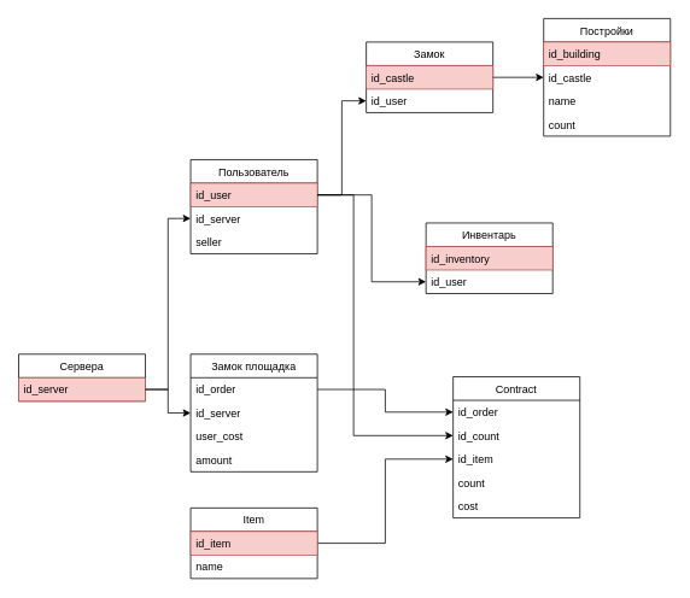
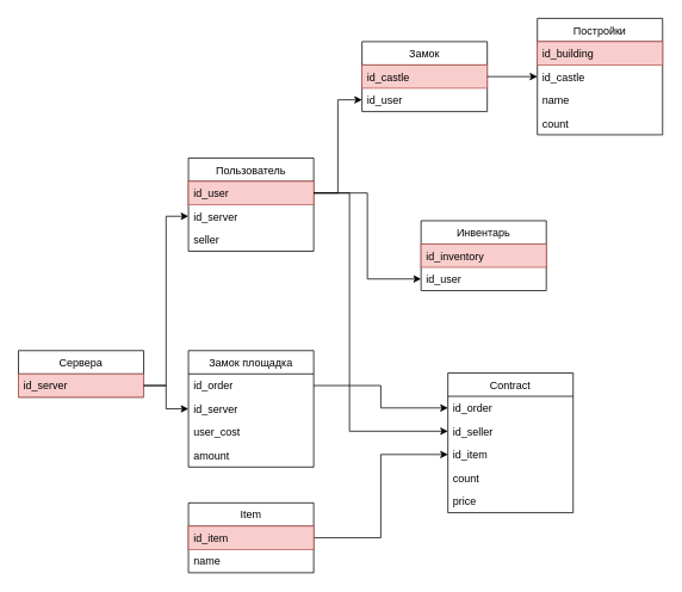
  <mxCell id="0" />
  <mxCell id="1" parent="0" />
  <mxCell id="2" value="Сервера" style="swimlane;fontStyle=0;childLayout=stackLayout;horizontal=1;startSize=26;fillColor=none;horizontalStack=0;resizeParent=1;resizeParentMax=0;resizeLast=0;collapsible=1;marginBottom=0;" parent="1" vertex="1"><mxGeometry x="20" y="391" width="140" height="52" as="geometry" /></mxCell>
  <mxCell id="3" value="id_server" style="text;strokeColor=#b85450;fillColor=#f8cecc;align=left;verticalAlign=top;spacingLeft=4;spacingRight=4;overflow=hidden;rotatable=0;points=[[0,0.5],[1,0.5]];portConstraint=eastwest;" parent="2" vertex="1"><mxGeometry y="26" width="140" height="26" as="geometry" /></mxCell>
  <mxCell id="4" value="Пользователь" style="swimlane;fontStyle=0;childLayout=stackLayout;horizontal=1;startSize=26;fillColor=none;horizontalStack=0;resizeParent=1;resizeParentMax=0;resizeLast=0;collapsible=1;marginBottom=0;" parent="1" vertex="1"><mxGeometry x="210" y="176" width="140" height="104" as="geometry" /></mxCell>
  <mxCell id="5" value="id_user" style="text;strokeColor=#b85450;fillColor=#f8cecc;align=left;verticalAlign=top;spacingLeft=4;spacingRight=4;overflow=hidden;rotatable=0;points=[[0,0.5],[1,0.5]];portConstraint=eastwest;" parent="4" vertex="1"><mxGeometry y="26" width="140" height="26" as="geometry" /></mxCell>
  <mxCell id="6" value="id_server" style="text;strokeColor=none;fillColor=none;align=left;verticalAlign=top;spacingLeft=4;spacingRight=4;overflow=hidden;rotatable=0;points=[[0,0.5],[1,0.5]];portConstraint=eastwest;" parent="4" vertex="1"><mxGeometry y="52" width="140" height="26" as="geometry" /></mxCell>
  <mxCell id="7" value="seller" style="text;strokeColor=none;fillColor=none;align=left;verticalAlign=top;spacingLeft=4;spacingRight=4;overflow=hidden;rotatable=0;points=[[0,0.5],[1,0.5]];portConstraint=eastwest;" parent="4" vertex="1"><mxGeometry y="78" width="140" height="26" as="geometry" /></mxCell>
  <mxCell id="8" style="edgeStyle=orthogonalEdgeStyle;rounded=0;orthogonalLoop=1;jettySize=auto;html=1;exitX=1;exitY=0.5;exitDx=0;exitDy=0;entryX=0;entryY=0.5;entryDx=0;entryDy=0;" parent="1" source="3" target="6" edge="1"><mxGeometry relative="1" as="geometry" /></mxCell>
  <mxCell id="9" value="Замок площадка" style="swimlane;fontStyle=0;childLayout=stackLayout;horizontal=1;startSize=26;fillColor=none;horizontalStack=0;resizeParent=1;resizeParentMax=0;resizeLast=0;collapsible=1;marginBottom=0;" parent="1" vertex="1"><mxGeometry x="210" y="391" width="140" height="130" as="geometry" /></mxCell>
  <mxCell id="10" value="id_order" style="text;align=left;verticalAlign=top;spacingLeft=4;spacingRight=4;overflow=hidden;rotatable=0;points=[[0,0.5],[1,0.5]];portConstraint=eastwest;" parent="9" vertex="1"><mxGeometry y="26" width="140" height="26" as="geometry" /></mxCell>
  <mxCell id="11" value="id_server" style="text;align=left;verticalAlign=top;spacingLeft=4;spacingRight=4;overflow=hidden;rotatable=0;points=[[0,0.5],[1,0.5]];portConstraint=eastwest;" parent="9" vertex="1"><mxGeometry y="52" width="140" height="26" as="geometry" /></mxCell>
  <mxCell id="12" value="user_cost" style="text;align=left;verticalAlign=top;spacingLeft=4;spacingRight=4;overflow=hidden;rotatable=0;points=[[0,0.5],[1,0.5]];portConstraint=eastwest;" parent="9" vertex="1"><mxGeometry y="78" width="140" height="26" as="geometry" /></mxCell>
  <mxCell id="13" value="amount" style="text;align=left;verticalAlign=top;spacingLeft=4;spacingRight=4;overflow=hidden;rotatable=0;points=[[0,0.5],[1,0.5]];portConstraint=eastwest;" parent="9" vertex="1"><mxGeometry y="104" width="140" height="26" as="geometry" /></mxCell>
  <mxCell id="14" value="Замок" style="swimlane;fontStyle=0;childLayout=stackLayout;horizontal=1;startSize=26;fillColor=none;horizontalStack=0;resizeParent=1;resizeParentMax=0;resizeLast=0;collapsible=1;marginBottom=0;" parent="1" vertex="1"><mxGeometry x="404" y="46" width="140" height="78" as="geometry" /></mxCell>
  <mxCell id="15" value="id_castle" style="text;align=left;verticalAlign=top;spacingLeft=4;spacingRight=4;overflow=hidden;rotatable=0;points=[[0,0.5],[1,0.5]];portConstraint=eastwest;fillColor=#f8cecc;strokeColor=#b85450;" parent="14" vertex="1"><mxGeometry y="26" width="140" height="26" as="geometry" /></mxCell>
  <mxCell id="16" value="id_user" style="text;align=left;verticalAlign=top;spacingLeft=4;spacingRight=4;overflow=hidden;rotatable=0;points=[[0,0.5],[1,0.5]];portConstraint=eastwest;" parent="14" vertex="1"><mxGeometry y="52" width="140" height="26" as="geometry" /></mxCell>
  <mxCell id="17" style="edgeStyle=orthogonalEdgeStyle;rounded=0;orthogonalLoop=1;jettySize=auto;html=1;exitX=1;exitY=0.5;exitDx=0;exitDy=0;" parent="1" source="5" target="16" edge="1"><mxGeometry relative="1" as="geometry" /></mxCell>
  <mxCell id="18" style="edgeStyle=orthogonalEdgeStyle;rounded=0;orthogonalLoop=1;jettySize=auto;html=1;exitX=1;exitY=0.5;exitDx=0;exitDy=0;entryX=0;entryY=0.5;entryDx=0;entryDy=0;" parent="1" source="19" target="28" edge="1"><mxGeometry relative="1" as="geometry" /></mxCell>
  <mxCell id="19" value="Item" style="swimlane;fontStyle=0;childLayout=stackLayout;horizontal=1;startSize=26;fillColor=none;horizontalStack=0;resizeParent=1;resizeParentMax=0;resizeLast=0;collapsible=1;marginBottom=0;" parent="1" vertex="1"><mxGeometry x="210" y="561" width="140" height="78" as="geometry" /></mxCell>
  <mxCell id="20" value="id_item" style="text;align=left;verticalAlign=top;spacingLeft=4;spacingRight=4;overflow=hidden;rotatable=0;points=[[0,0.5],[1,0.5]];portConstraint=eastwest;fillColor=#f8cecc;strokeColor=#b85450;" parent="19" vertex="1"><mxGeometry y="26" width="140" height="26" as="geometry" /></mxCell>
  <mxCell id="21" style="edgeStyle=orthogonalEdgeStyle;rounded=0;orthogonalLoop=1;jettySize=auto;html=1;exitX=1;exitY=0.5;exitDx=0;exitDy=0;" parent="19" source="22" target="22" edge="1"><mxGeometry relative="1" as="geometry" /></mxCell>
  <mxCell id="22" value="name" style="text;align=left;verticalAlign=top;spacingLeft=4;spacingRight=4;overflow=hidden;rotatable=0;points=[[0,0.5],[1,0.5]];portConstraint=eastwest;" parent="19" vertex="1"><mxGeometry y="52" width="140" height="26" as="geometry" /></mxCell>
  <mxCell id="23" value="Contract" style="swimlane;fontStyle=0;childLayout=stackLayout;horizontal=1;startSize=26;fillColor=none;horizontalStack=0;resizeParent=1;resizeParentMax=0;resizeLast=0;collapsible=1;marginBottom=0;labelBackgroundColor=none;" parent="1" vertex="1"><mxGeometry x="500" y="416" width="140" height="156" as="geometry" /></mxCell>
  <mxCell id="24" value="id_order" style="text;align=left;verticalAlign=top;spacingLeft=4;spacingRight=4;overflow=hidden;rotatable=0;points=[[0,0.5],[1,0.5]];portConstraint=eastwest;" parent="23" vertex="1"><mxGeometry y="26" width="140" height="26" as="geometry" /></mxCell>
- <mxCell id="25" value="id_count" style="text;align=left;verticalAlign=top;spacingLeft=4;spacingRight=4;overflow=hidden;rotatable=0;points=[[0,0.5],[1,0.5]];portConstraint=eastwest;" parent="23" vertex="1"><mxGeometry y="52" width="140" height="26" as="geometry" /></mxCell>
+ <mxCell id="25" value="id_seller" style="text;align=left;verticalAlign=top;spacingLeft=4;spacingRight=4;overflow=hidden;rotatable=0;points=[[0,0.5],[1,0.5]];portConstraint=eastwest;" parent="23" vertex="1"><mxGeometry y="52" width="140" height="26" as="geometry" /></mxCell>
  <mxCell id="26" style="edgeStyle=orthogonalEdgeStyle;rounded=0;orthogonalLoop=1;jettySize=auto;html=1;exitX=1;exitY=0.5;exitDx=0;exitDy=0;" parent="23" edge="1"><mxGeometry relative="1" as="geometry"><mxPoint x="140" y="91" as="sourcePoint" /><mxPoint x="140" y="91" as="targetPoint" /></mxGeometry></mxCell>
  <mxCell id="27" style="edgeStyle=orthogonalEdgeStyle;rounded=0;orthogonalLoop=1;jettySize=auto;html=1;exitX=1;exitY=0.5;exitDx=0;exitDy=0;" parent="23" source="28" target="28" edge="1"><mxGeometry relative="1" as="geometry" /></mxCell>
  <mxCell id="28" value="id_item" style="text;align=left;verticalAlign=top;spacingLeft=4;spacingRight=4;overflow=hidden;rotatable=0;points=[[0,0.5],[1,0.5]];portConstraint=eastwest;" parent="23" vertex="1"><mxGeometry y="78" width="140" height="26" as="geometry" /></mxCell>
  <mxCell id="29" value="count" style="text;align=left;verticalAlign=top;spacingLeft=4;spacingRight=4;overflow=hidden;rotatable=0;points=[[0,0.5],[1,0.5]];portConstraint=eastwest;" parent="23" vertex="1"><mxGeometry y="104" width="140" height="26" as="geometry" /></mxCell>
- <mxCell id="30" value="cost" style="text;align=left;verticalAlign=top;spacingLeft=4;spacingRight=4;overflow=hidden;rotatable=0;points=[[0,0.5],[1,0.5]];portConstraint=eastwest;" parent="23" vertex="1"><mxGeometry y="130" width="140" height="26" as="geometry" /></mxCell>
+ <mxCell id="30" value="price" style="text;align=left;verticalAlign=top;spacingLeft=4;spacingRight=4;overflow=hidden;rotatable=0;points=[[0,0.5],[1,0.5]];portConstraint=eastwest;" parent="23" vertex="1"><mxGeometry y="130" width="140" height="26" as="geometry" /></mxCell>
  <mxCell id="31" style="edgeStyle=orthogonalEdgeStyle;rounded=0;orthogonalLoop=1;jettySize=auto;html=1;exitX=1;exitY=0.5;exitDx=0;exitDy=0;entryX=0;entryY=0.5;entryDx=0;entryDy=0;" parent="1" source="10" target="24" edge="1"><mxGeometry relative="1" as="geometry" /></mxCell>
  <mxCell id="32" style="edgeStyle=orthogonalEdgeStyle;rounded=0;orthogonalLoop=1;jettySize=auto;html=1;exitX=1;exitY=0.5;exitDx=0;exitDy=0;entryX=0;entryY=0.5;entryDx=0;entryDy=0;" parent="1" source="3" target="11" edge="1"><mxGeometry relative="1" as="geometry" /></mxCell>
  <mxCell id="33" style="edgeStyle=orthogonalEdgeStyle;rounded=0;orthogonalLoop=1;jettySize=auto;html=1;exitX=1;exitY=0.5;exitDx=0;exitDy=0;entryX=0;entryY=0.5;entryDx=0;entryDy=0;" parent="1" source="5" target="25" edge="1"><mxGeometry relative="1" as="geometry"><Array as="points"><mxPoint x="390" y="215" /><mxPoint x="390" y="481" /></Array></mxGeometry></mxCell>
  <mxCell id="34" value="Постройки" style="swimlane;fontStyle=0;childLayout=stackLayout;horizontal=1;startSize=26;fillColor=none;horizontalStack=0;resizeParent=1;resizeParentMax=0;resizeLast=0;collapsible=1;marginBottom=0;" parent="1" vertex="1"><mxGeometry x="600" y="20" width="140" height="130" as="geometry" /></mxCell>
  <mxCell id="35" value="id_building" style="text;strokeColor=#b85450;fillColor=#f8cecc;align=left;verticalAlign=top;spacingLeft=4;spacingRight=4;overflow=hidden;rotatable=0;points=[[0,0.5],[1,0.5]];portConstraint=eastwest;" parent="34" vertex="1"><mxGeometry y="26" width="140" height="26" as="geometry" /></mxCell>
  <mxCell id="36" value="id_castle" style="text;strokeColor=none;fillColor=none;align=left;verticalAlign=top;spacingLeft=4;spacingRight=4;overflow=hidden;rotatable=0;points=[[0,0.5],[1,0.5]];portConstraint=eastwest;" parent="34" vertex="1"><mxGeometry y="52" width="140" height="26" as="geometry" /></mxCell>
  <mxCell id="37" value="name" style="text;strokeColor=none;fillColor=none;align=left;verticalAlign=top;spacingLeft=4;spacingRight=4;overflow=hidden;rotatable=0;points=[[0,0.5],[1,0.5]];portConstraint=eastwest;" parent="34" vertex="1"><mxGeometry y="78" width="140" height="26" as="geometry" /></mxCell>
  <mxCell id="38" value="count" style="text;strokeColor=none;fillColor=none;align=left;verticalAlign=top;spacingLeft=4;spacingRight=4;overflow=hidden;rotatable=0;points=[[0,0.5],[1,0.5]];portConstraint=eastwest;" parent="34" vertex="1"><mxGeometry y="104" width="140" height="26" as="geometry" /></mxCell>
  <mxCell id="39" style="edgeStyle=orthogonalEdgeStyle;rounded=0;orthogonalLoop=1;jettySize=auto;html=1;exitX=1;exitY=0.5;exitDx=0;exitDy=0;entryX=0;entryY=0.5;entryDx=0;entryDy=0;" parent="1" source="15" target="36" edge="1"><mxGeometry relative="1" as="geometry" /></mxCell>
  <mxCell id="40" value="Инвентарь" style="swimlane;fontStyle=0;childLayout=stackLayout;horizontal=1;startSize=26;fillColor=none;horizontalStack=0;resizeParent=1;resizeParentMax=0;resizeLast=0;collapsible=1;marginBottom=0;" parent="1" vertex="1"><mxGeometry x="470" y="246" width="140" height="78" as="geometry" /></mxCell>
  <mxCell id="41" value="id_inventory" style="text;align=left;verticalAlign=top;spacingLeft=4;spacingRight=4;overflow=hidden;rotatable=0;points=[[0,0.5],[1,0.5]];portConstraint=eastwest;fillColor=#f8cecc;strokeColor=#b85450;" parent="40" vertex="1"><mxGeometry y="26" width="140" height="26" as="geometry" /></mxCell>
  <mxCell id="42" value="id_user" style="text;align=left;verticalAlign=top;spacingLeft=4;spacingRight=4;overflow=hidden;rotatable=0;points=[[0,0.5],[1,0.5]];portConstraint=eastwest;" parent="40" vertex="1"><mxGeometry y="52" width="140" height="26" as="geometry" /></mxCell>
  <mxCell id="43" style="edgeStyle=orthogonalEdgeStyle;rounded=0;orthogonalLoop=1;jettySize=auto;html=1;exitX=1;exitY=0.5;exitDx=0;exitDy=0;entryX=0;entryY=0.5;entryDx=0;entryDy=0;" parent="1" source="5" target="42" edge="1"><mxGeometry relative="1" as="geometry" /></mxCell>
